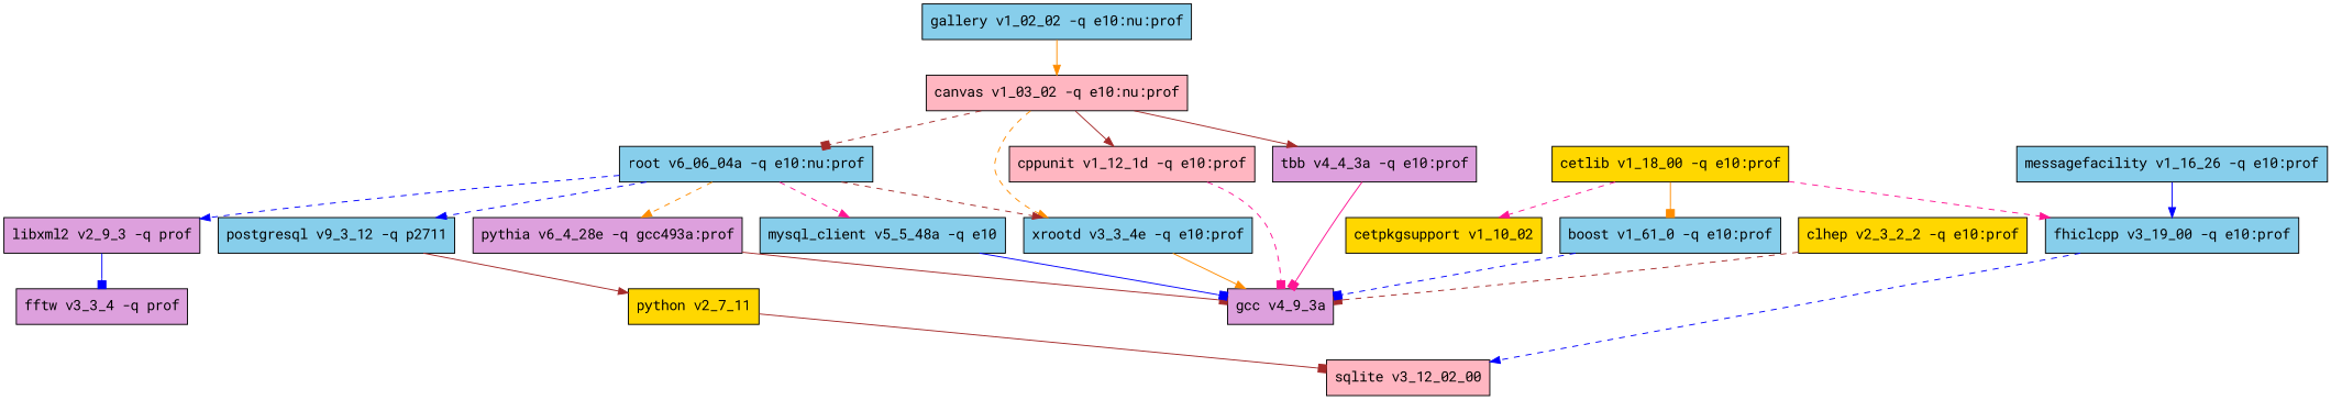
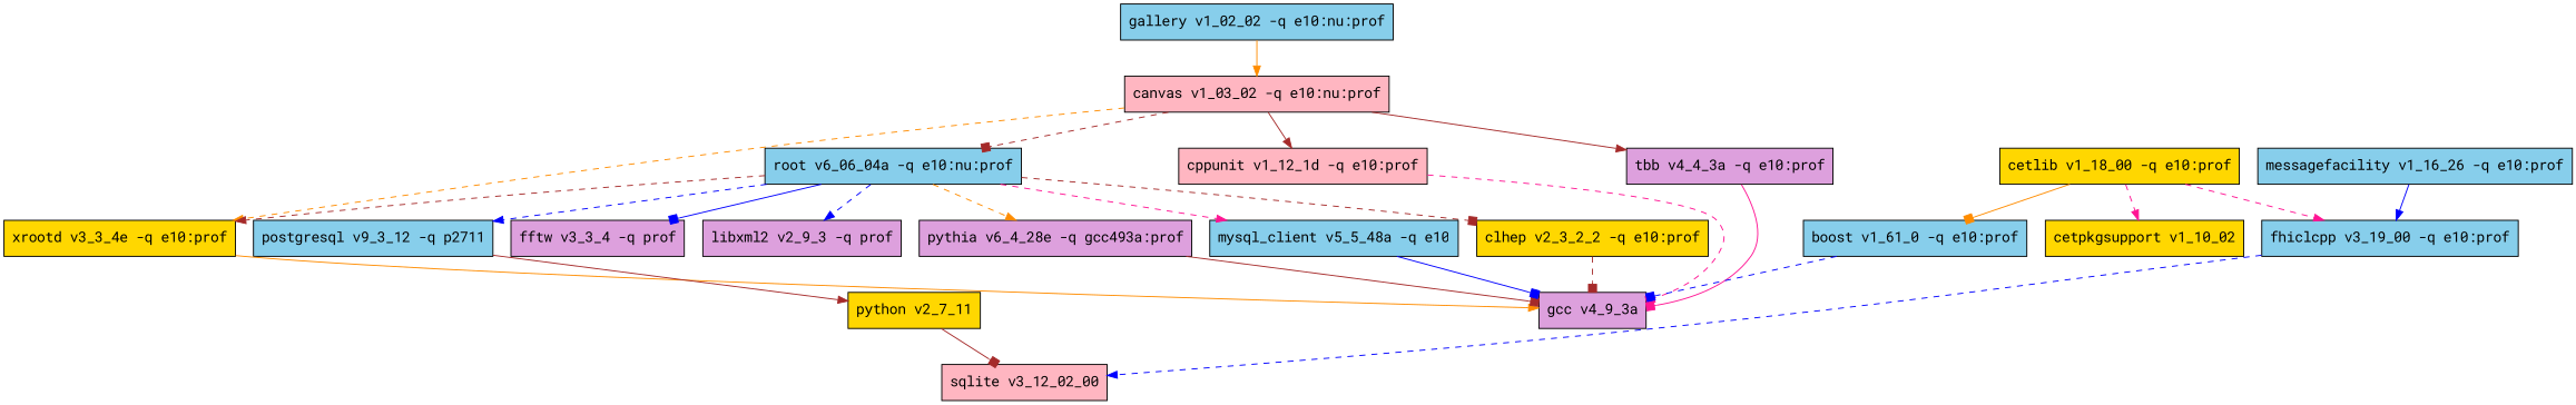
  digraph {
    fontname="Roboto Mono"
    node [fillcolor=skyblue fontname="Roboto Mono" shape=box style=filled]
    edge [arrowhead=normal color=brown fontname="Roboto Mono" style=dashed]
    "canvas v1_03_02 -q e10:nu:prof" [fillcolor=lightpink]
    "gallery v1_02_02 -q e10:nu:prof"
    "root v6_06_04a -q e10:nu:prof"
    "cppunit v1_12_1d -q e10:prof" [fillcolor=lightpink]
    "tbb v4_4_3a -q e10:prof" [fillcolor=plum]
-   "xrootd v3_3_4e -q e10:prof"
+   "xrootd v3_3_4e -q e10:prof" [fillcolor=gold]
    "messagefacility v1_16_26 -q e10:prof"
    "fhiclcpp v3_19_00 -q e10:prof"
    "clhep v2_3_2_2 -q e10:prof" [fillcolor=gold]
    "fftw v3_3_4 -q prof" [fillcolor=plum]
    "pythia v6_4_28e -q gcc493a:prof" [fillcolor=plum]
    "postgresql v9_3_12 -q p2711"
    "mysql_client v5_5_48a -q e10"
    "libxml2 v2_9_3 -q prof" [fillcolor=plum]
    "gcc v4_9_3a" [fillcolor=plum]
    "sqlite v3_12_02_00" [fillcolor=lightpink]
    "python v2_7_11" [fillcolor=gold]
    "cetlib v1_18_00 -q e10:prof" [fillcolor=gold]
    "cetpkgsupport v1_10_02" [fillcolor=gold]
    "boost v1_61_0 -q e10:prof"
    "canvas v1_03_02 -q e10:nu:prof" -> "root v6_06_04a -q e10:nu:prof" [arrowhead=box]
    "canvas v1_03_02 -q e10:nu:prof" -> "cppunit v1_12_1d -q e10:prof" [style=solid]
    "canvas v1_03_02 -q e10:nu:prof" -> "tbb v4_4_3a -q e10:prof" [style=solid]
    "canvas v1_03_02 -q e10:nu:prof" -> "xrootd v3_3_4e -q e10:prof" [color=darkorange]
    "gallery v1_02_02 -q e10:nu:prof" -> "canvas v1_03_02 -q e10:nu:prof" [color=darkorange style=solid]
    "root v6_06_04a -q e10:nu:prof" -> "xrootd v3_3_4e -q e10:prof"
-   "libxml2 v2_9_3 -q prof" -> "fftw v3_3_4 -q prof" [arrowhead=box color=blue style=solid]
+   "root v6_06_04a -q e10:nu:prof" -> "clhep v2_3_2_2 -q e10:prof" [arrowhead=box]
+   "root v6_06_04a -q e10:nu:prof" -> "fftw v3_3_4 -q prof" [arrowhead=box color=blue style=solid]
    "root v6_06_04a -q e10:nu:prof" -> "pythia v6_4_28e -q gcc493a:prof" [color=darkorange]
    "root v6_06_04a -q e10:nu:prof" -> "postgresql v9_3_12 -q p2711" [color=blue]
    "root v6_06_04a -q e10:nu:prof" -> "mysql_client v5_5_48a -q e10" [color=deeppink]
    "root v6_06_04a -q e10:nu:prof" -> "libxml2 v2_9_3 -q prof" [color=blue]
    "cppunit v1_12_1d -q e10:prof" -> "gcc v4_9_3a" [arrowhead=box color=deeppink]
    "tbb v4_4_3a -q e10:prof" -> "gcc v4_9_3a" [arrowhead=box color=deeppink style=solid]
    "xrootd v3_3_4e -q e10:prof" -> "gcc v4_9_3a" [color=darkorange style=solid]
    "messagefacility v1_16_26 -q e10:prof" -> "fhiclcpp v3_19_00 -q e10:prof" [color=blue style=solid]
    "fhiclcpp v3_19_00 -q e10:prof" -> "sqlite v3_12_02_00" [color=blue]
    "clhep v2_3_2_2 -q e10:prof" -> "gcc v4_9_3a" [arrowhead=box]
    "pythia v6_4_28e -q gcc493a:prof" -> "gcc v4_9_3a" [arrowhead=box style=solid]
    "postgresql v9_3_12 -q p2711" -> "python v2_7_11" [style=solid]
    "mysql_client v5_5_48a -q e10" -> "gcc v4_9_3a" [arrowhead=box color=blue style=solid]
    "python v2_7_11" -> "sqlite v3_12_02_00" [arrowhead=box style=solid]
    "cetlib v1_18_00 -q e10:prof" -> "fhiclcpp v3_19_00 -q e10:prof" [color=deeppink]
    "cetlib v1_18_00 -q e10:prof" -> "cetpkgsupport v1_10_02" [color=deeppink]
    "cetlib v1_18_00 -q e10:prof" -> "boost v1_61_0 -q e10:prof" [arrowhead=box color=darkorange style=solid]
    "boost v1_61_0 -q e10:prof" -> "gcc v4_9_3a" [arrowhead=box color=blue]
  }
